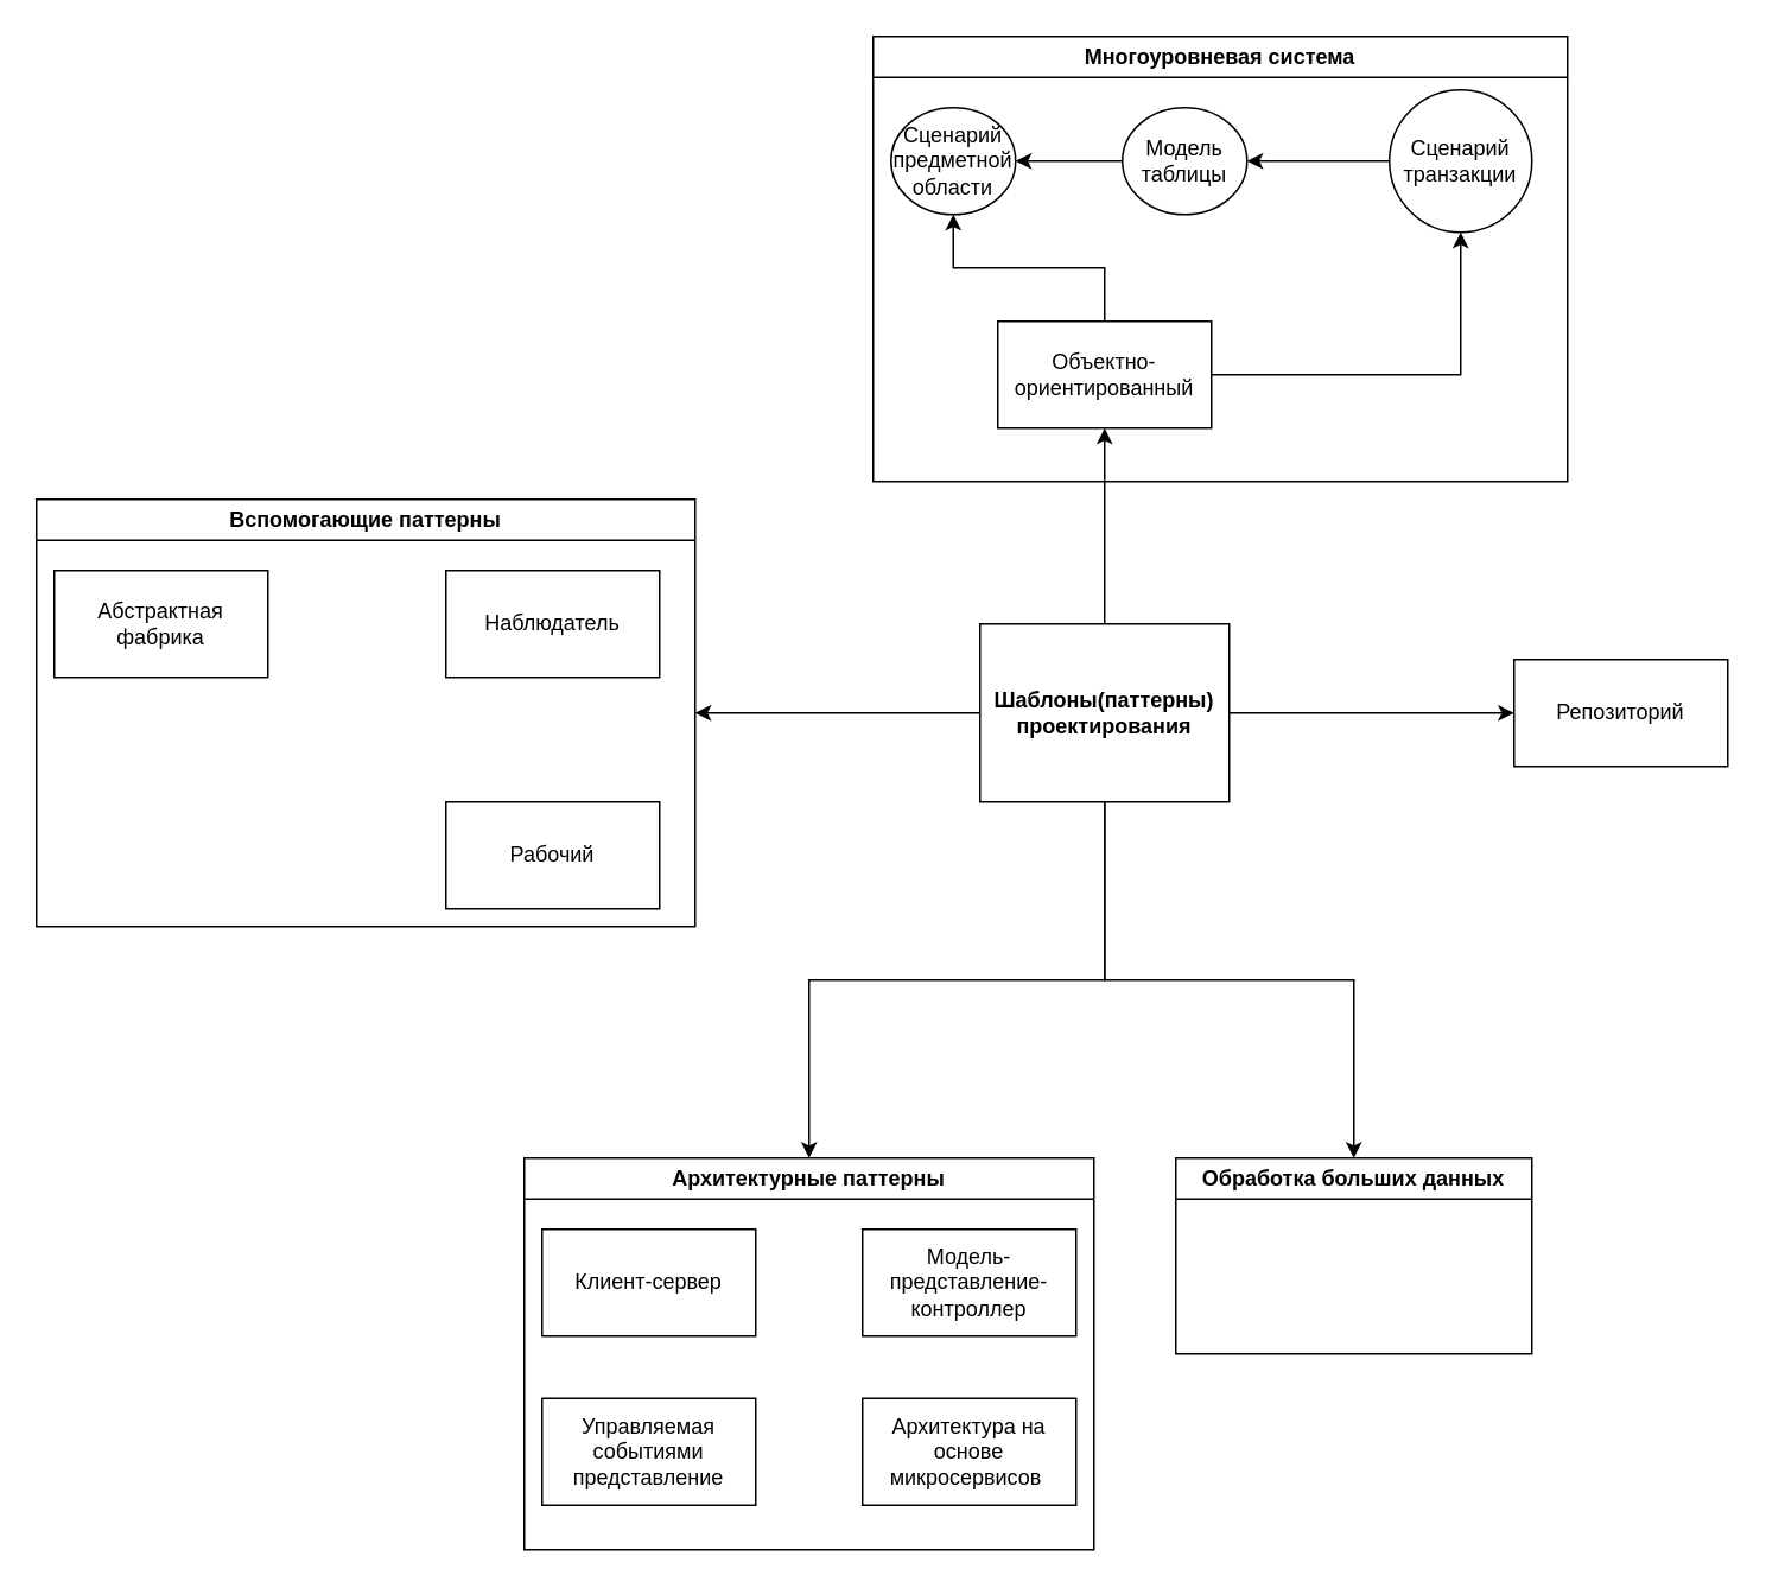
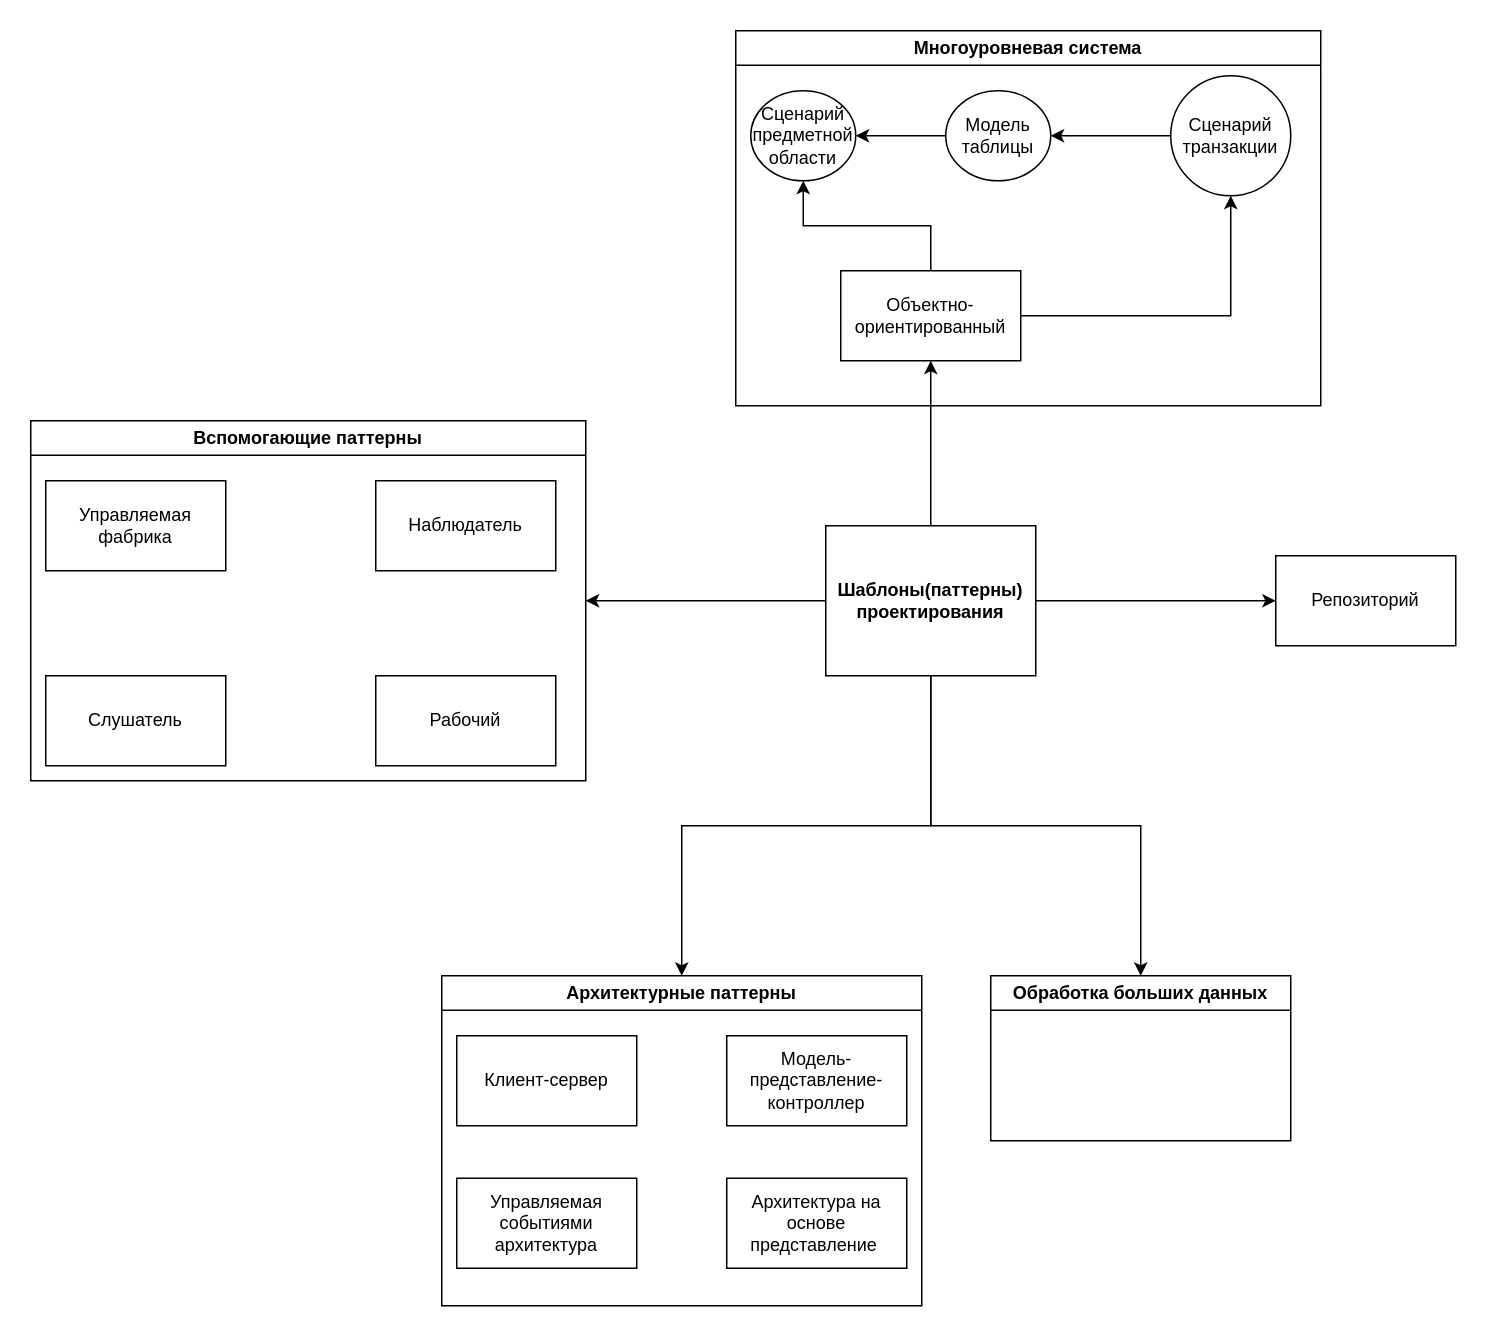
  <mxCell id="0" />
  <mxCell id="1" parent="0" />
  <mxCell id="2" value="" style="edgeStyle=orthogonalEdgeStyle;rounded=0;orthogonalLoop=1;jettySize=auto;html=1;" edge="1" parent="1" source="7" target="8"><mxGeometry relative="1" as="geometry" /></mxCell>
  <mxCell id="3" value="" style="edgeStyle=orthogonalEdgeStyle;rounded=0;orthogonalLoop=1;jettySize=auto;html=1;" edge="1" parent="1" source="7" target="11"><mxGeometry relative="1" as="geometry" /></mxCell>
  <mxCell id="4" style="edgeStyle=orthogonalEdgeStyle;rounded=0;orthogonalLoop=1;jettySize=auto;html=1;entryX=0.5;entryY=0;entryDx=0;entryDy=0;" edge="1" parent="1" source="7" target="23"><mxGeometry relative="1" as="geometry" /></mxCell>
  <mxCell id="5" style="edgeStyle=orthogonalEdgeStyle;rounded=0;orthogonalLoop=1;jettySize=auto;html=1;entryX=0.5;entryY=0;entryDx=0;entryDy=0;" edge="1" parent="1" source="7" target="18"><mxGeometry relative="1" as="geometry" /></mxCell>
  <mxCell id="6" style="edgeStyle=orthogonalEdgeStyle;rounded=0;orthogonalLoop=1;jettySize=auto;html=1;entryX=1;entryY=0.5;entryDx=0;entryDy=0;" edge="1" parent="1" source="7" target="24"><mxGeometry relative="1" as="geometry" /></mxCell>
  <mxCell id="7" value="Шаблоны(паттерны) проектирования" style="rounded=0;whiteSpace=wrap;html=1;fontStyle=1" vertex="1" parent="1"><mxGeometry x="550" y="350" width="140" height="100" as="geometry" /></mxCell>
  <mxCell id="8" value="Репозиторий" style="rounded=0;whiteSpace=wrap;html=1;" vertex="1" parent="1"><mxGeometry x="850" y="370" width="120" height="60" as="geometry" /></mxCell>
  <mxCell id="9" value="" style="edgeStyle=orthogonalEdgeStyle;rounded=0;orthogonalLoop=1;jettySize=auto;html=1;" edge="1" parent="1" source="11" target="12"><mxGeometry relative="1" as="geometry" /></mxCell>
  <mxCell id="10" value="" style="edgeStyle=orthogonalEdgeStyle;rounded=0;orthogonalLoop=1;jettySize=auto;html=1;" edge="1" parent="1" source="11" target="16"><mxGeometry relative="1" as="geometry" /></mxCell>
  <mxCell id="11" value="Объектно-ориентированный" style="rounded=0;whiteSpace=wrap;html=1;" vertex="1" parent="1"><mxGeometry x="560" y="180" width="120" height="60" as="geometry" /></mxCell>
  <mxCell id="12" value="Сценарий предметной области" style="ellipse;whiteSpace=wrap;html=1;rounded=0;" vertex="1" parent="1"><mxGeometry x="500" y="60" width="70" height="60" as="geometry" /></mxCell>
  <mxCell id="13" style="edgeStyle=orthogonalEdgeStyle;rounded=0;orthogonalLoop=1;jettySize=auto;html=1;entryX=1;entryY=0.5;entryDx=0;entryDy=0;" edge="1" parent="1" source="14" target="12"><mxGeometry relative="1" as="geometry" /></mxCell>
  <mxCell id="14" value="Модель таблицы" style="ellipse;whiteSpace=wrap;html=1;rounded=0;" vertex="1" parent="1"><mxGeometry x="630" y="60" width="70" height="60" as="geometry" /></mxCell>
  <mxCell id="15" style="edgeStyle=orthogonalEdgeStyle;rounded=0;orthogonalLoop=1;jettySize=auto;html=1;entryX=1;entryY=0.5;entryDx=0;entryDy=0;" edge="1" parent="1" source="16" target="14"><mxGeometry relative="1" as="geometry" /></mxCell>
  <mxCell id="16" value="Сценарий транзакции" style="ellipse;whiteSpace=wrap;html=1;rounded=0;" vertex="1" parent="1"><mxGeometry x="780" y="50" width="80" height="80" as="geometry" /></mxCell>
  <mxCell id="17" value="Многоуровневая система" style="swimlane;whiteSpace=wrap;html=1;" vertex="1" parent="1"><mxGeometry x="490" y="20" width="390" height="250" as="geometry" /></mxCell>
  <mxCell id="18" value="Архитектурные паттерны" style="swimlane;whiteSpace=wrap;html=1;" vertex="1" parent="1"><mxGeometry x="294" y="650" width="320" height="220" as="geometry" /></mxCell>
  <mxCell id="19" value="Клиент-сервер" style="rounded=0;whiteSpace=wrap;html=1;" vertex="1" parent="18"><mxGeometry x="10" y="40" width="120" height="60" as="geometry" /></mxCell>
  <mxCell id="20" value="Модель-представление-контроллер" style="rounded=0;whiteSpace=wrap;html=1;" vertex="1" parent="18"><mxGeometry x="190" y="40" width="120" height="60" as="geometry" /></mxCell>
- <mxCell id="21" value="Управляемая событиями представление" style="rounded=0;whiteSpace=wrap;html=1;" vertex="1" parent="18"><mxGeometry x="10" y="135" width="120" height="60" as="geometry" /></mxCell>
- <mxCell id="22" value="Архитектура на основе микросервисов&amp;nbsp;" style="rounded=0;whiteSpace=wrap;html=1;" vertex="1" parent="18"><mxGeometry x="190" y="135" width="120" height="60" as="geometry" /></mxCell>
+ <mxCell id="21" value="Управляемая событиями архитектура" style="rounded=0;whiteSpace=wrap;html=1;" vertex="1" parent="18"><mxGeometry x="10" y="135" width="120" height="60" as="geometry" /></mxCell>
+ <mxCell id="22" value="Архитектура на основе представление&amp;nbsp;" style="rounded=0;whiteSpace=wrap;html=1;" vertex="1" parent="18"><mxGeometry x="190" y="135" width="120" height="60" as="geometry" /></mxCell>
  <mxCell id="23" value="Обработка больших данных" style="swimlane;whiteSpace=wrap;html=1;" vertex="1" parent="1"><mxGeometry x="660" y="650" width="200" height="110" as="geometry" /></mxCell>
  <mxCell id="24" value="Вспомогающие паттерны" style="swimlane;whiteSpace=wrap;html=1;" vertex="1" parent="1"><mxGeometry x="20" y="280" width="370" height="240" as="geometry" /></mxCell>
- <mxCell id="25" value="Абстрактная фабрика" style="rounded=0;whiteSpace=wrap;html=1;" vertex="1" parent="24"><mxGeometry x="10" y="40" width="120" height="60" as="geometry" /></mxCell>
+ <mxCell id="25" value="Управляемая фабрика" style="rounded=0;whiteSpace=wrap;html=1;" vertex="1" parent="24"><mxGeometry x="10" y="40" width="120" height="60" as="geometry" /></mxCell>
  <mxCell id="26" value="Наблюдатель" style="rounded=0;whiteSpace=wrap;html=1;" vertex="1" parent="24"><mxGeometry x="230" y="40" width="120" height="60" as="geometry" /></mxCell>
+ <mxCell id="27" value="Слушатель" style="rounded=0;whiteSpace=wrap;html=1;" vertex="1" parent="24"><mxGeometry x="10" y="170" width="120" height="60" as="geometry" /></mxCell>
  <mxCell id="28" value="Рабочий" style="rounded=0;whiteSpace=wrap;html=1;" vertex="1" parent="24"><mxGeometry x="230" y="170" width="120" height="60" as="geometry" /></mxCell>
